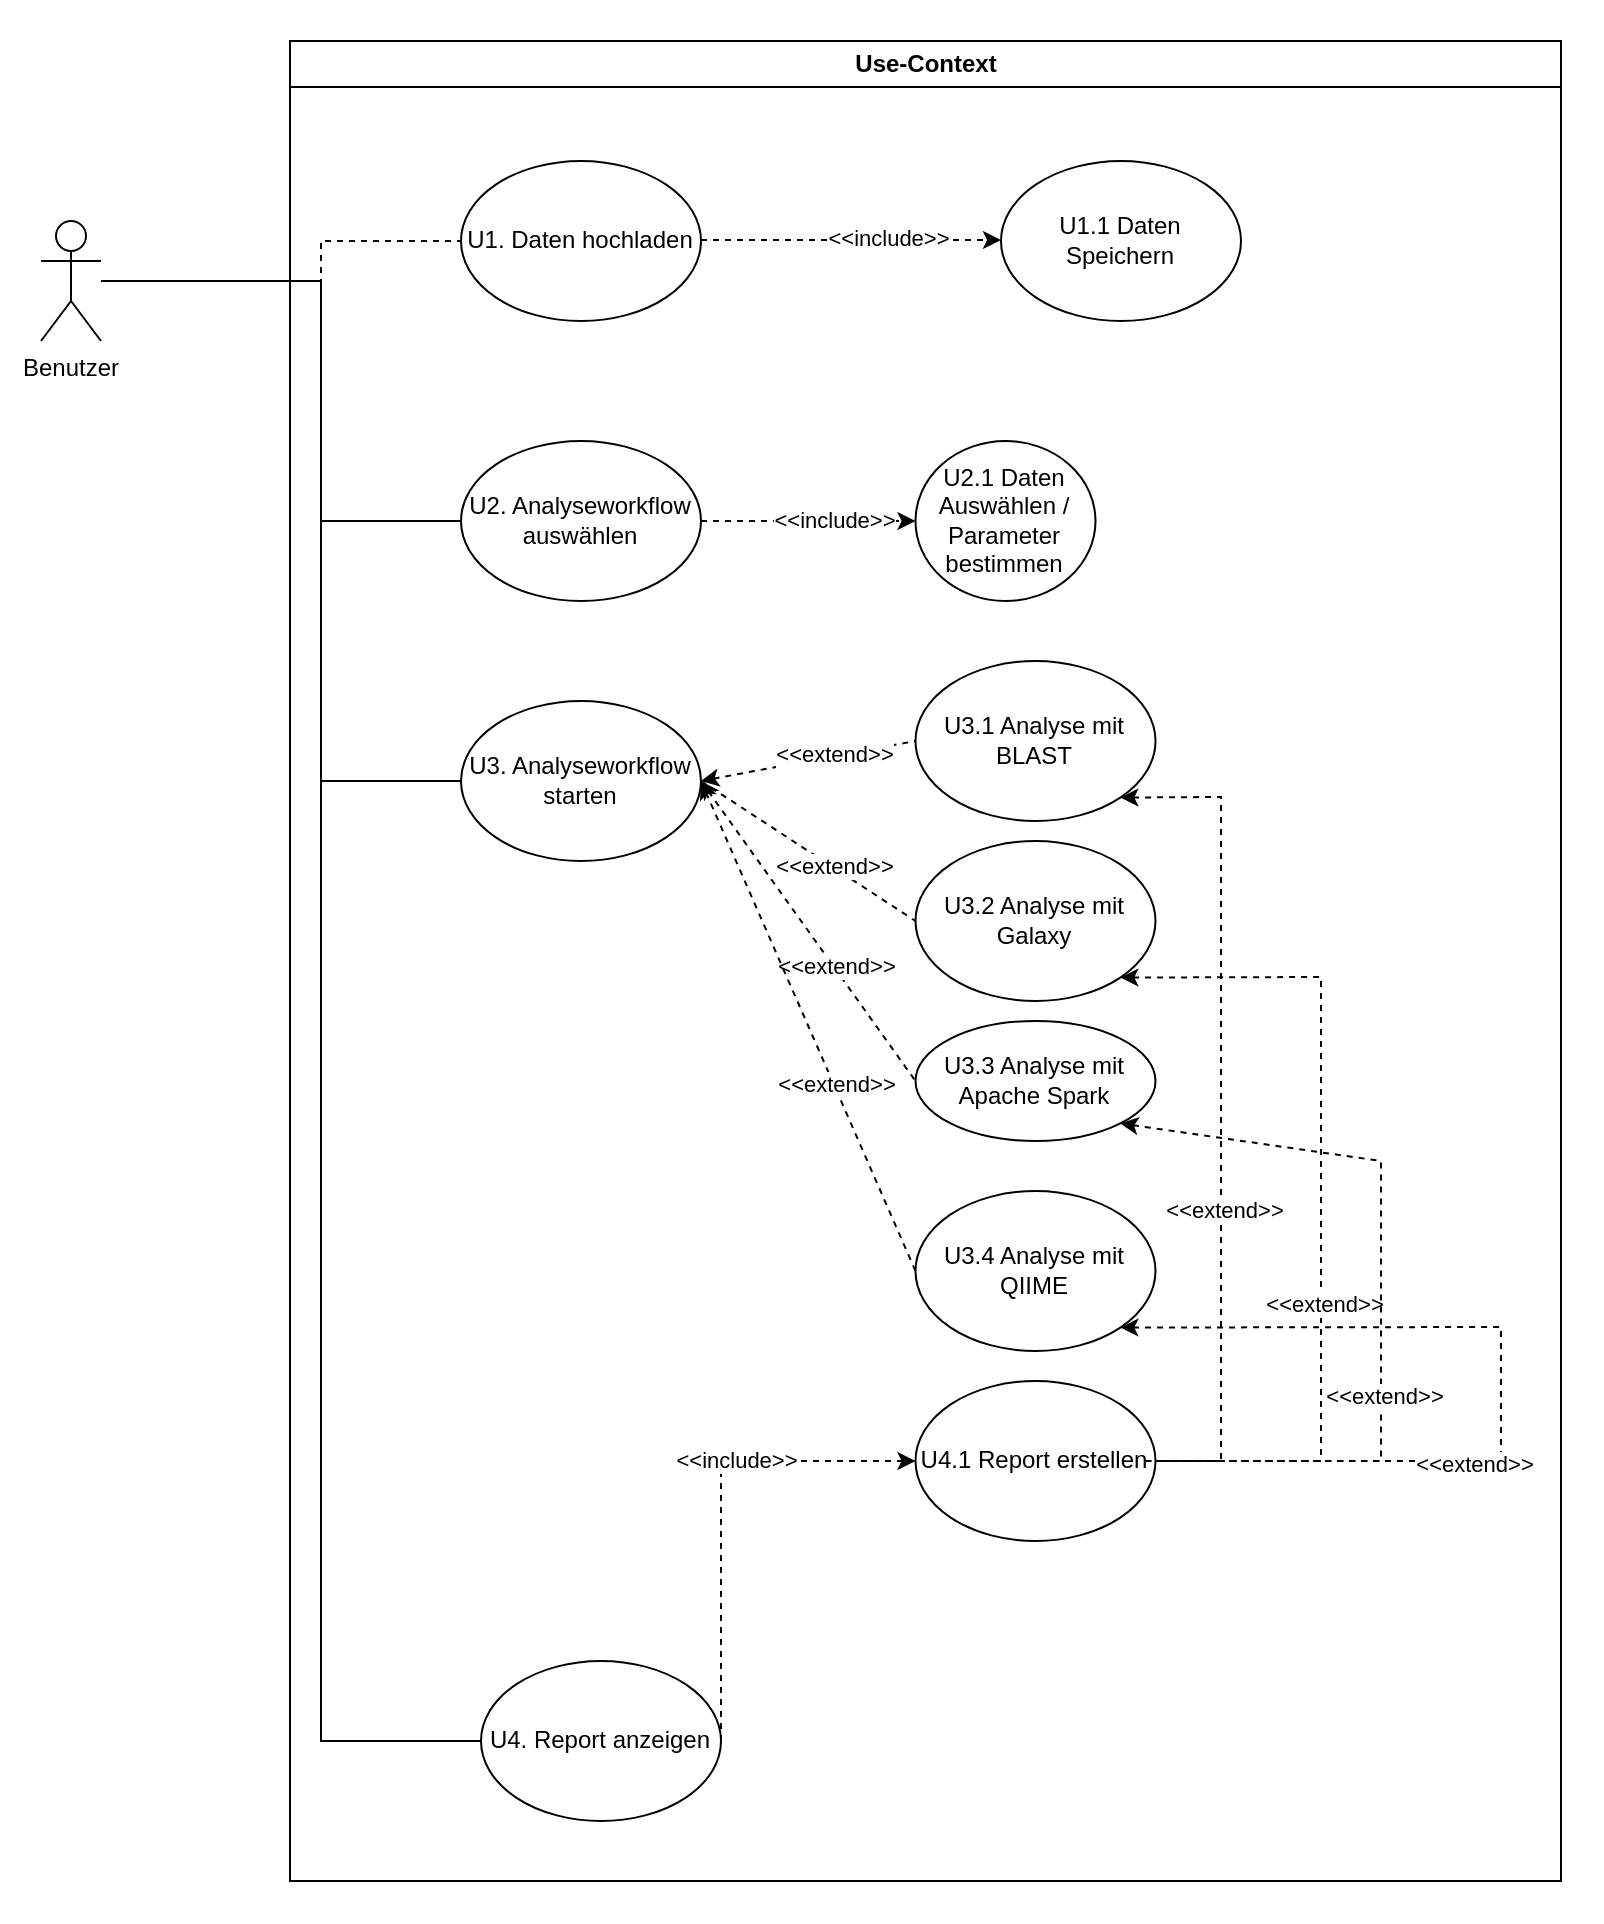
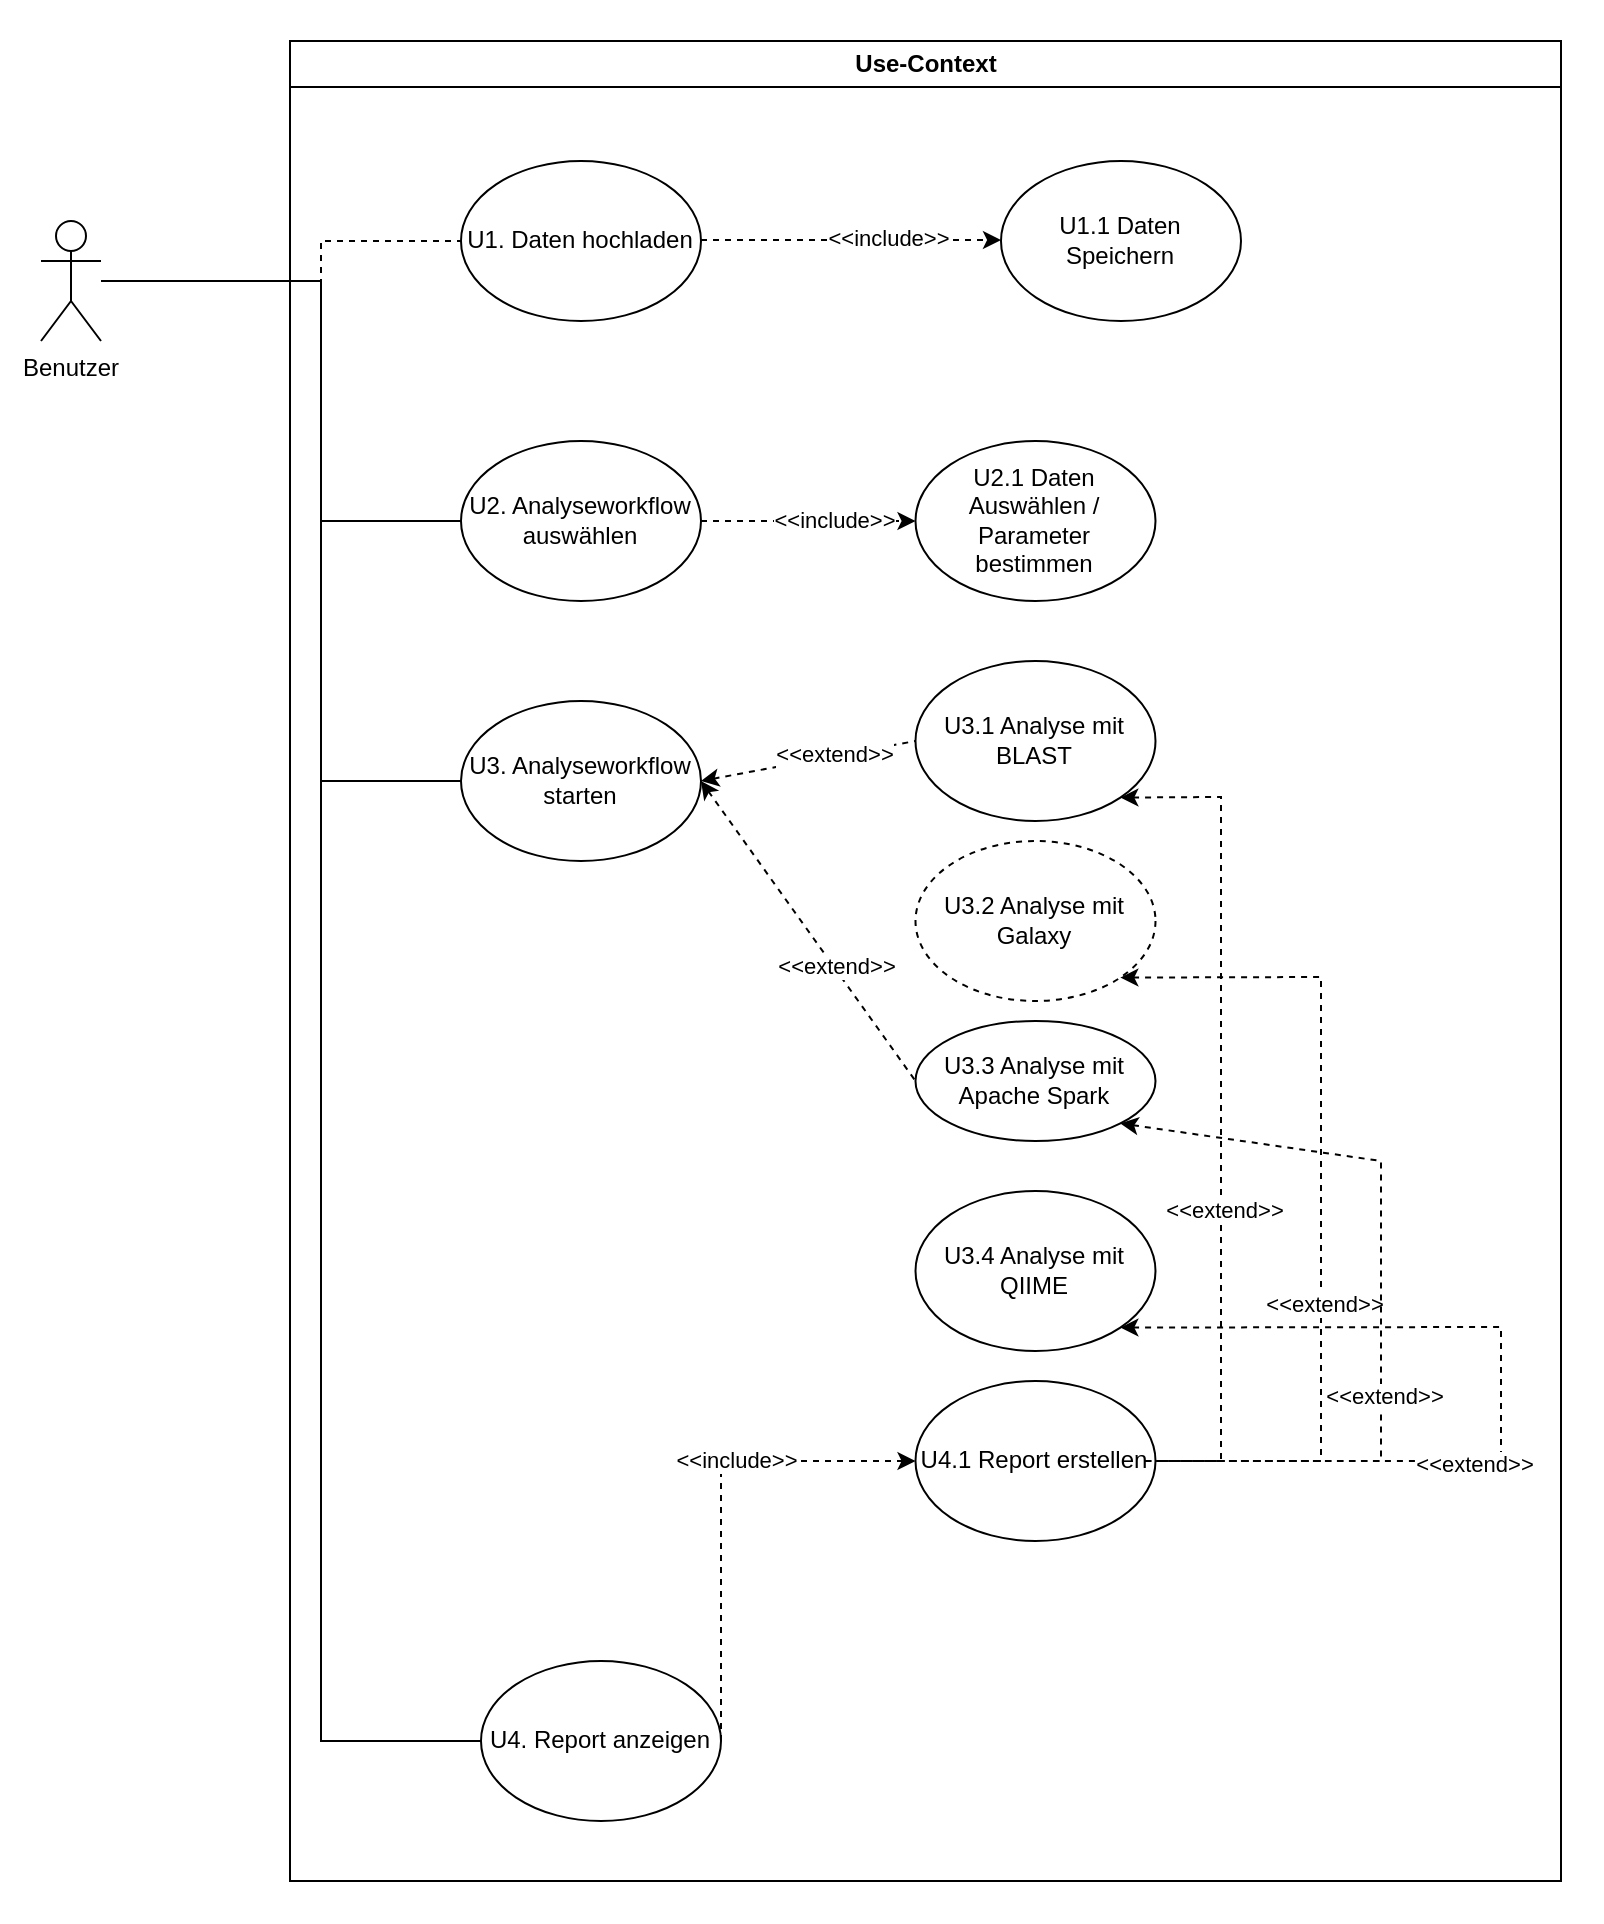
  <mxCell id="0" />
  <mxCell id="1" parent="0" />
  <mxCell id="2" value="Use-Context" style="swimlane;whiteSpace=wrap" parent="1" vertex="1"><mxGeometry x="144.5" y="20" width="635.5" height="920" as="geometry" /></mxCell>
  <mxCell id="3" value="U1. Daten hochladen" style="ellipse;whiteSpace=wrap;html=1;" parent="2" vertex="1"><mxGeometry x="85.5" y="60" width="120" height="80" as="geometry" /></mxCell>
  <mxCell id="4" value="U2. Analyseworkflow auswählen" style="ellipse;whiteSpace=wrap;html=1;" parent="2" vertex="1"><mxGeometry x="85.5" y="200" width="120" height="80" as="geometry" /></mxCell>
  <mxCell id="5" value="U4. Report anzeigen" style="ellipse;whiteSpace=wrap;html=1;" parent="2" vertex="1"><mxGeometry x="95.5" y="810" width="120" height="80" as="geometry" /></mxCell>
  <mxCell id="6" value="U1.1 Daten Speichern" style="ellipse;whiteSpace=wrap;html=1;" parent="2" vertex="1"><mxGeometry x="355.5" y="60" width="120" height="80" as="geometry" /></mxCell>
- <mxCell id="7" value="U2.1 Daten Auswählen / Parameter bestimmen" style="ellipse;whiteSpace=wrap;html=1;" parent="2" vertex="1"><mxGeometry x="312.75" y="200" width="90" height="80" as="geometry" /></mxCell>
+ <mxCell id="7" value="U2.1 Daten Auswählen / Parameter bestimmen" style="ellipse;whiteSpace=wrap;html=1;" parent="2" vertex="1"><mxGeometry x="312.75" y="200" width="120" height="80" as="geometry" /></mxCell>
  <mxCell id="8" value="U3.1 Analyse mit BLAST" style="ellipse;whiteSpace=wrap;html=1;" parent="2" vertex="1"><mxGeometry x="312.75" y="310" width="120" height="80" as="geometry" /></mxCell>
  <mxCell id="9" value="U3.3 Analyse mit Apache Spark" style="ellipse;whiteSpace=wrap;html=1;" parent="2" vertex="1"><mxGeometry x="312.75" y="490" width="120" height="60" as="geometry" /></mxCell>
- <mxCell id="10" value="U3.2 Analyse mit Galaxy" style="ellipse;whiteSpace=wrap;html=1;" parent="2" vertex="1"><mxGeometry x="312.75" y="400" width="120" height="80" as="geometry" /></mxCell>
+ <mxCell id="10" value="U3.2 Analyse mit Galaxy" style="ellipse;whiteSpace=wrap;html=1;dashed=1;" parent="2" vertex="1"><mxGeometry x="312.75" y="400" width="120" height="80" as="geometry" /></mxCell>
  <mxCell id="11" value="U3.4 Analyse mit QIIME" style="ellipse;whiteSpace=wrap;html=1;" parent="2" vertex="1"><mxGeometry x="312.75" y="575" width="120" height="80" as="geometry" /></mxCell>
  <mxCell id="12" value="U3. Analyseworkflow starten" style="ellipse;whiteSpace=wrap;html=1;" parent="2" vertex="1"><mxGeometry x="85.5" y="330" width="120" height="80" as="geometry" /></mxCell>
  <mxCell id="13" value="" style="endArrow=classic;html=1;rounded=0;entryX=0;entryY=0.5;entryDx=0;entryDy=0;exitX=1;exitY=0.5;exitDx=0;exitDy=0;dashed=1;" parent="2" edge="1"><mxGeometry width="50" height="50" relative="1" as="geometry"><mxPoint x="205.5" y="99.5" as="sourcePoint" /><mxPoint x="355.5" y="99.5" as="targetPoint" /></mxGeometry></mxCell>
  <mxCell id="14" value="&amp;lt;&amp;lt;include&amp;gt;&amp;gt;" style="edgeLabel;html=1;align=center;verticalAlign=middle;resizable=0;points=[];" parent="13" vertex="1" connectable="0"><mxGeometry x="0.24" y="1" relative="1" as="geometry"><mxPoint as="offset" /></mxGeometry></mxCell>
  <mxCell id="15" value="" style="endArrow=classic;html=1;rounded=0;exitX=1;exitY=0.5;exitDx=0;exitDy=0;dashed=1;" parent="2" source="4" target="7" edge="1"><mxGeometry width="50" height="50" relative="1" as="geometry"><mxPoint x="225.5" y="210" as="sourcePoint" /><mxPoint x="375.5" y="210" as="targetPoint" /></mxGeometry></mxCell>
  <mxCell id="16" value="&amp;lt;&amp;lt;include&amp;gt;&amp;gt;" style="edgeLabel;html=1;align=center;verticalAlign=middle;resizable=0;points=[];" parent="15" vertex="1" connectable="0"><mxGeometry x="0.24" y="1" relative="1" as="geometry"><mxPoint as="offset" /></mxGeometry></mxCell>
  <mxCell id="17" value="" style="endArrow=none;html=1;rounded=0;exitX=1;exitY=0.5;exitDx=0;exitDy=0;dashed=1;entryX=0;entryY=0.5;entryDx=0;entryDy=0;endFill=0;startArrow=classic;startFill=1;" parent="2" source="12" target="8" edge="1"><mxGeometry width="50" height="50" relative="1" as="geometry"><mxPoint x="215.5" y="250" as="sourcePoint" /><mxPoint x="322.75" y="250" as="targetPoint" /></mxGeometry></mxCell>
  <mxCell id="18" value="&amp;lt;&amp;lt;extend&amp;gt;&amp;gt;" style="edgeLabel;html=1;align=center;verticalAlign=middle;resizable=0;points=[];" parent="17" vertex="1" connectable="0"><mxGeometry x="0.24" y="1" relative="1" as="geometry"><mxPoint as="offset" /></mxGeometry></mxCell>
- <mxCell id="19" value="" style="endArrow=none;html=1;rounded=0;exitX=1;exitY=0.5;exitDx=0;exitDy=0;dashed=1;entryX=0;entryY=0.5;entryDx=0;entryDy=0;startArrow=none;startFill=0;endFill=0;" parent="2" source="12" target="10" edge="1"><mxGeometry width="50" height="50" relative="1" as="geometry"><mxPoint x="215.5" y="380" as="sourcePoint" /><mxPoint x="322.75" y="360" as="targetPoint" /></mxGeometry></mxCell>
- <mxCell id="20" value="&amp;lt;&amp;lt;extend&amp;gt;&amp;gt;" style="edgeLabel;html=1;align=center;verticalAlign=middle;resizable=0;points=[];" parent="19" vertex="1" connectable="0"><mxGeometry x="0.24" y="1" relative="1" as="geometry"><mxPoint as="offset" /></mxGeometry></mxCell>
  <mxCell id="21" value="" style="endArrow=none;html=1;rounded=0;exitX=1;exitY=0.5;exitDx=0;exitDy=0;dashed=1;entryX=0;entryY=0.5;entryDx=0;entryDy=0;endFill=0;startArrow=classic;startFill=1;" parent="2" source="12" target="9" edge="1"><mxGeometry width="50" height="50" relative="1" as="geometry"><mxPoint x="225.5" y="390" as="sourcePoint" /><mxPoint x="332.75" y="370" as="targetPoint" /></mxGeometry></mxCell>
  <mxCell id="22" value="&amp;lt;&amp;lt;extend&amp;gt;&amp;gt;" style="edgeLabel;html=1;align=center;verticalAlign=middle;resizable=0;points=[];" parent="21" vertex="1" connectable="0"><mxGeometry x="0.24" y="1" relative="1" as="geometry"><mxPoint as="offset" /></mxGeometry></mxCell>
- <mxCell id="23" value="" style="endArrow=none;html=1;rounded=0;exitX=1;exitY=0.5;exitDx=0;exitDy=0;dashed=1;entryX=0;entryY=0.5;entryDx=0;entryDy=0;endFill=0;startArrow=classic;startFill=1;" parent="2" source="12" target="11" edge="1"><mxGeometry width="50" height="50" relative="1" as="geometry"><mxPoint x="235.5" y="400" as="sourcePoint" /><mxPoint x="342.75" y="380" as="targetPoint" /></mxGeometry></mxCell>
- <mxCell id="24" value="&amp;lt;&amp;lt;extend&amp;gt;&amp;gt;" style="edgeLabel;html=1;align=center;verticalAlign=middle;resizable=0;points=[];" parent="23" vertex="1" connectable="0"><mxGeometry x="0.24" y="1" relative="1" as="geometry"><mxPoint as="offset" /></mxGeometry></mxCell>
  <mxCell id="25" value="U4.1 Report erstellen" style="ellipse;whiteSpace=wrap;html=1;" parent="2" vertex="1"><mxGeometry x="312.75" y="670" width="120" height="80" as="geometry" /></mxCell>
  <mxCell id="26" value="" style="endArrow=none;html=1;rounded=0;exitX=1;exitY=1;exitDx=0;exitDy=0;dashed=1;entryX=1;entryY=0.5;entryDx=0;entryDy=0;endFill=0;startArrow=classic;startFill=1;" parent="2" source="8" target="25" edge="1"><mxGeometry width="50" height="50" relative="1" as="geometry"><mxPoint x="455.5" y="340" as="sourcePoint" /><mxPoint x="455.5" y="715" as="targetPoint" /><Array as="points"><mxPoint x="465.5" y="378" /><mxPoint x="465.5" y="710" /></Array></mxGeometry></mxCell>
  <mxCell id="27" value="&amp;lt;&amp;lt;extend&amp;gt;&amp;gt;" style="edgeLabel;html=1;align=center;verticalAlign=middle;resizable=0;points=[];" parent="26" vertex="1" connectable="0"><mxGeometry x="0.24" y="1" relative="1" as="geometry"><mxPoint as="offset" /></mxGeometry></mxCell>
  <mxCell id="28" value="" style="endArrow=none;html=1;rounded=0;exitX=1;exitY=1;exitDx=0;exitDy=0;dashed=1;entryX=1;entryY=0.5;entryDx=0;entryDy=0;endFill=0;startArrow=classic;startFill=1;" parent="2" source="10" target="25" edge="1"><mxGeometry width="50" height="50" relative="1" as="geometry"><mxPoint x="425.176" y="388.284" as="sourcePoint" /><mxPoint x="442.75" y="720" as="targetPoint" /><Array as="points"><mxPoint x="515.5" y="468" /><mxPoint x="515.5" y="710" /></Array></mxGeometry></mxCell>
  <mxCell id="29" value="&amp;lt;&amp;lt;extend&amp;gt;&amp;gt;" style="edgeLabel;html=1;align=center;verticalAlign=middle;resizable=0;points=[];" parent="28" vertex="1" connectable="0"><mxGeometry x="0.24" y="1" relative="1" as="geometry"><mxPoint as="offset" /></mxGeometry></mxCell>
  <mxCell id="30" value="" style="endArrow=classic;html=1;rounded=0;exitX=1;exitY=0.5;exitDx=0;exitDy=0;dashed=1;entryX=0;entryY=0.5;entryDx=0;entryDy=0;" parent="2" source="5" target="25" edge="1"><mxGeometry width="50" height="50" relative="1" as="geometry"><mxPoint x="235.5" y="849.5" as="sourcePoint" /><mxPoint x="342.75" y="849.5" as="targetPoint" /><Array as="points"><mxPoint x="215.5" y="710" /></Array></mxGeometry></mxCell>
  <mxCell id="31" value="&amp;lt;&amp;lt;include&amp;gt;&amp;gt;" style="edgeLabel;html=1;align=center;verticalAlign=middle;resizable=0;points=[];" parent="30" vertex="1" connectable="0"><mxGeometry x="0.24" y="1" relative="1" as="geometry"><mxPoint as="offset" /></mxGeometry></mxCell>
  <mxCell id="32" value="Benutzer" style="shape=umlActor;verticalLabelPosition=bottom;verticalAlign=top;html=1;outlineConnect=0;" parent="1" vertex="1"><mxGeometry x="20" y="110" width="30" height="60" as="geometry" /></mxCell>
  <mxCell id="33" value="" style="endArrow=none;html=1;rounded=0;entryX=0;entryY=0.5;entryDx=0;entryDy=0;" parent="1" source="32" target="4" edge="1"><mxGeometry width="50" height="50" relative="1" as="geometry"><mxPoint x="330" y="340" as="sourcePoint" /><mxPoint x="380" y="290" as="targetPoint" /><Array as="points"><mxPoint x="160" y="140" /><mxPoint x="160" y="260" /></Array></mxGeometry></mxCell>
  <mxCell id="34" value="" style="endArrow=none;html=1;rounded=0;entryX=0;entryY=0.5;entryDx=0;entryDy=0;dashed=1;" parent="1" source="32" target="3" edge="1"><mxGeometry width="50" height="50" relative="1" as="geometry"><mxPoint x="330" y="340" as="sourcePoint" /><mxPoint x="380" y="290" as="targetPoint" /><Array as="points"><mxPoint x="160" y="140" /><mxPoint x="160" y="120" /></Array></mxGeometry></mxCell>
  <mxCell id="35" value="" style="endArrow=none;html=1;rounded=0;entryX=0;entryY=0.5;entryDx=0;entryDy=0;" parent="1" target="12" edge="1"><mxGeometry width="50" height="50" relative="1" as="geometry"><mxPoint x="160" y="140" as="sourcePoint" /><mxPoint x="240" y="270" as="targetPoint" /><Array as="points"><mxPoint x="160" y="159" /><mxPoint x="160" y="390" /></Array></mxGeometry></mxCell>
  <mxCell id="36" value="" style="endArrow=none;html=1;rounded=0;entryX=0;entryY=0.5;entryDx=0;entryDy=0;" parent="1" target="5" edge="1"><mxGeometry width="50" height="50" relative="1" as="geometry"><mxPoint x="160" y="140" as="sourcePoint" /><mxPoint x="240" y="400" as="targetPoint" /><Array as="points"><mxPoint x="160" y="510" /><mxPoint x="160" y="870" /></Array></mxGeometry></mxCell>
  <mxCell id="37" value="" style="endArrow=none;html=1;rounded=0;exitX=1;exitY=1;exitDx=0;exitDy=0;dashed=1;endFill=0;startArrow=classic;startFill=1;" parent="1" source="9" edge="1"><mxGeometry width="50" height="50" relative="1" as="geometry"><mxPoint x="569.676" y="498.284" as="sourcePoint" /><mxPoint x="570" y="730" as="targetPoint" /><Array as="points"><mxPoint x="690" y="580" /><mxPoint x="690" y="730" /></Array></mxGeometry></mxCell>
  <mxCell id="38" value="&amp;lt;&amp;lt;extend&amp;gt;&amp;gt;" style="edgeLabel;html=1;align=center;verticalAlign=middle;resizable=0;points=[];" parent="37" vertex="1" connectable="0"><mxGeometry x="0.24" y="1" relative="1" as="geometry"><mxPoint as="offset" /></mxGeometry></mxCell>
  <mxCell id="39" value="" style="endArrow=none;html=1;rounded=0;exitX=1;exitY=1;exitDx=0;exitDy=0;dashed=1;endFill=0;startArrow=classic;startFill=1;" parent="1" source="11" edge="1"><mxGeometry width="50" height="50" relative="1" as="geometry"><mxPoint x="569.676" y="588.284" as="sourcePoint" /><mxPoint x="570" y="730" as="targetPoint" /><Array as="points"><mxPoint x="750" y="663" /><mxPoint x="750" y="730" /></Array></mxGeometry></mxCell>
  <mxCell id="40" value="&amp;lt;&amp;lt;extend&amp;gt;&amp;gt;" style="edgeLabel;html=1;align=center;verticalAlign=middle;resizable=0;points=[];" parent="39" vertex="1" connectable="0"><mxGeometry x="0.24" y="1" relative="1" as="geometry"><mxPoint as="offset" /></mxGeometry></mxCell>
